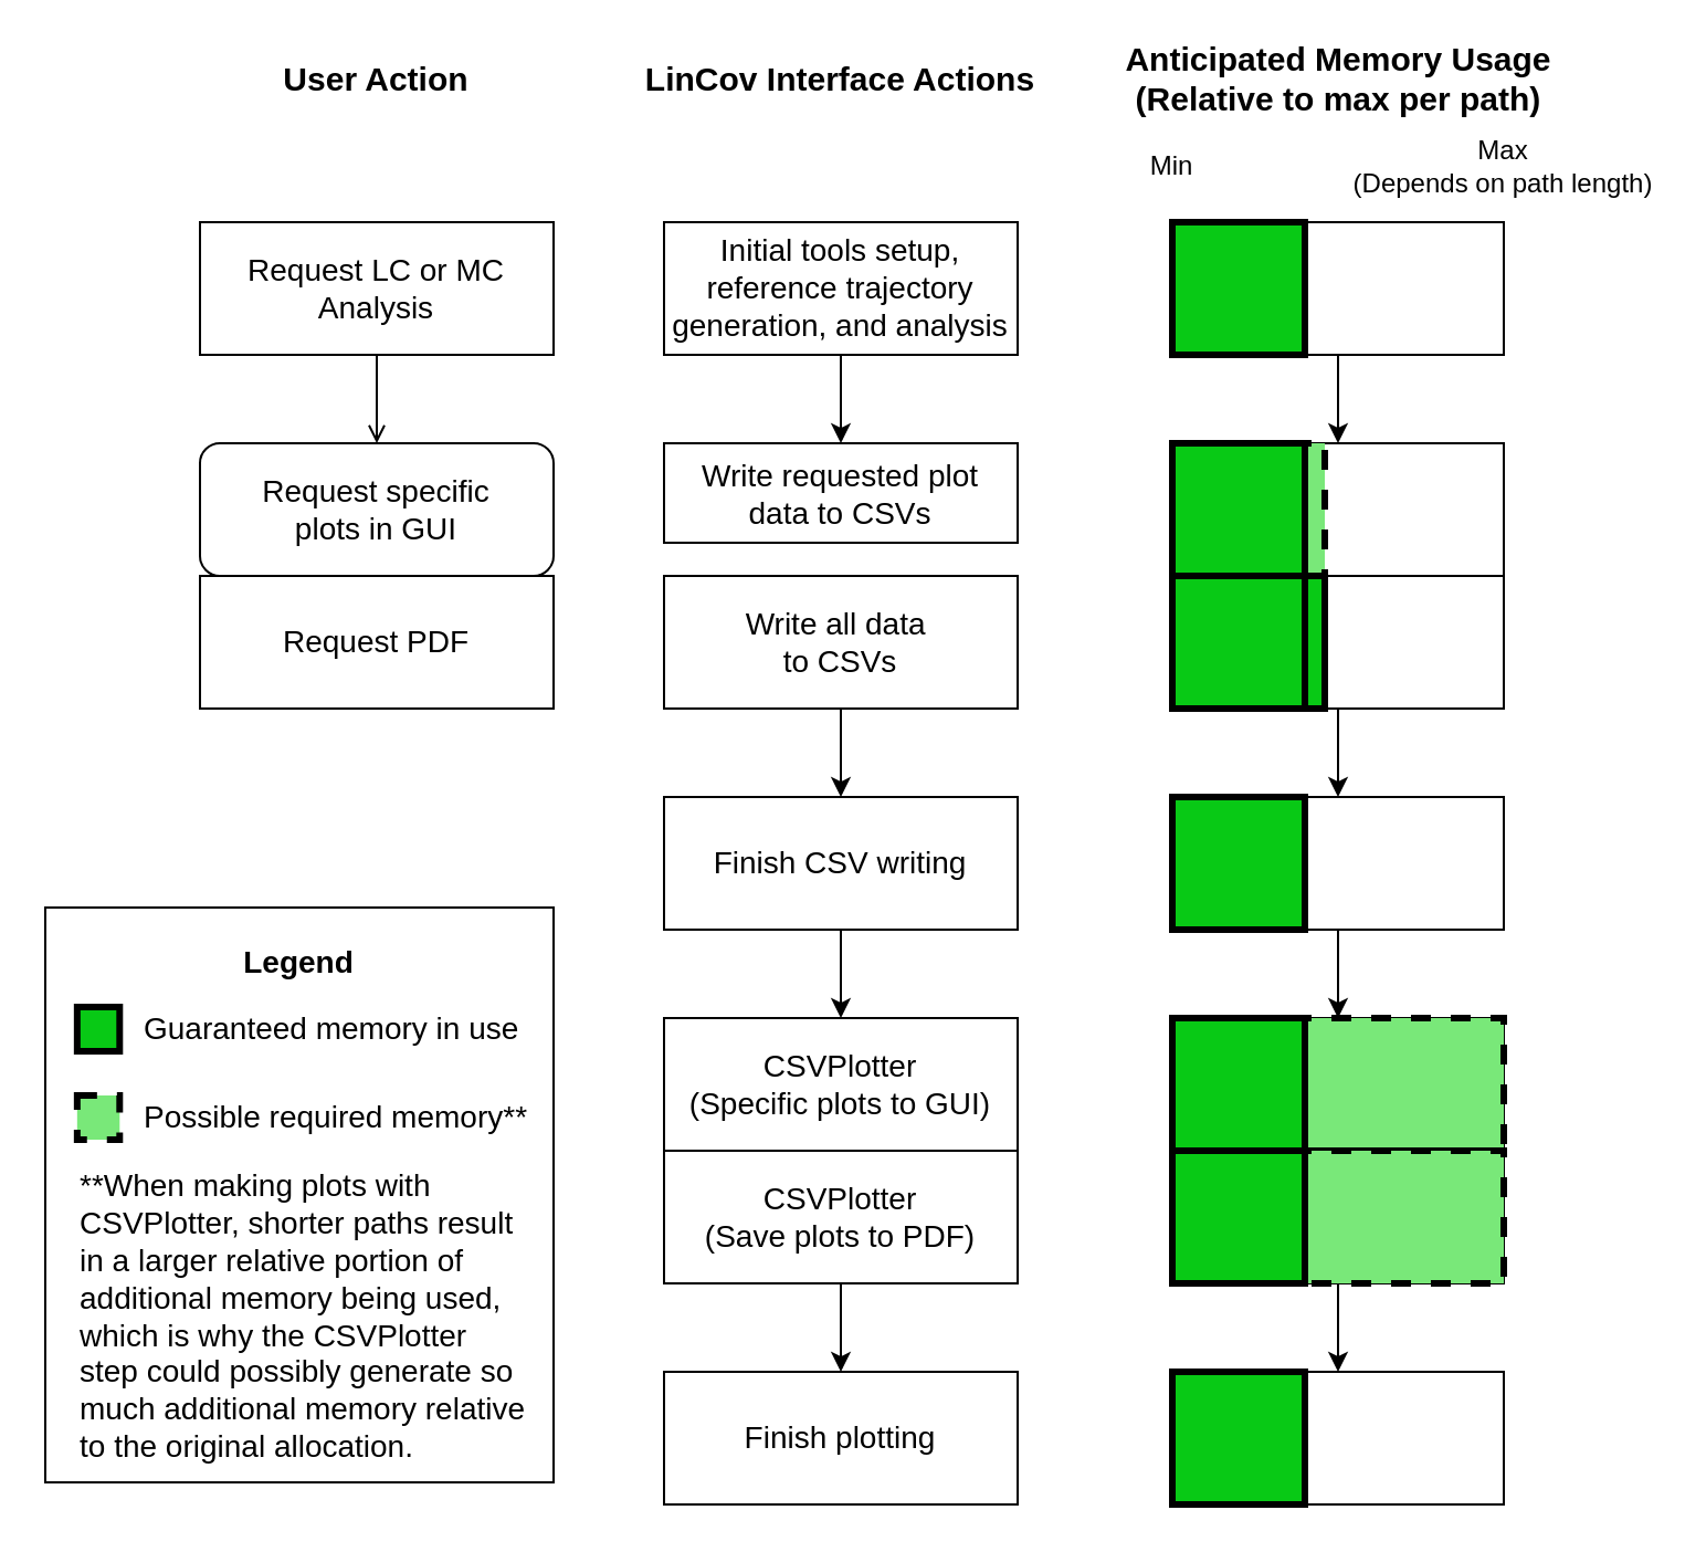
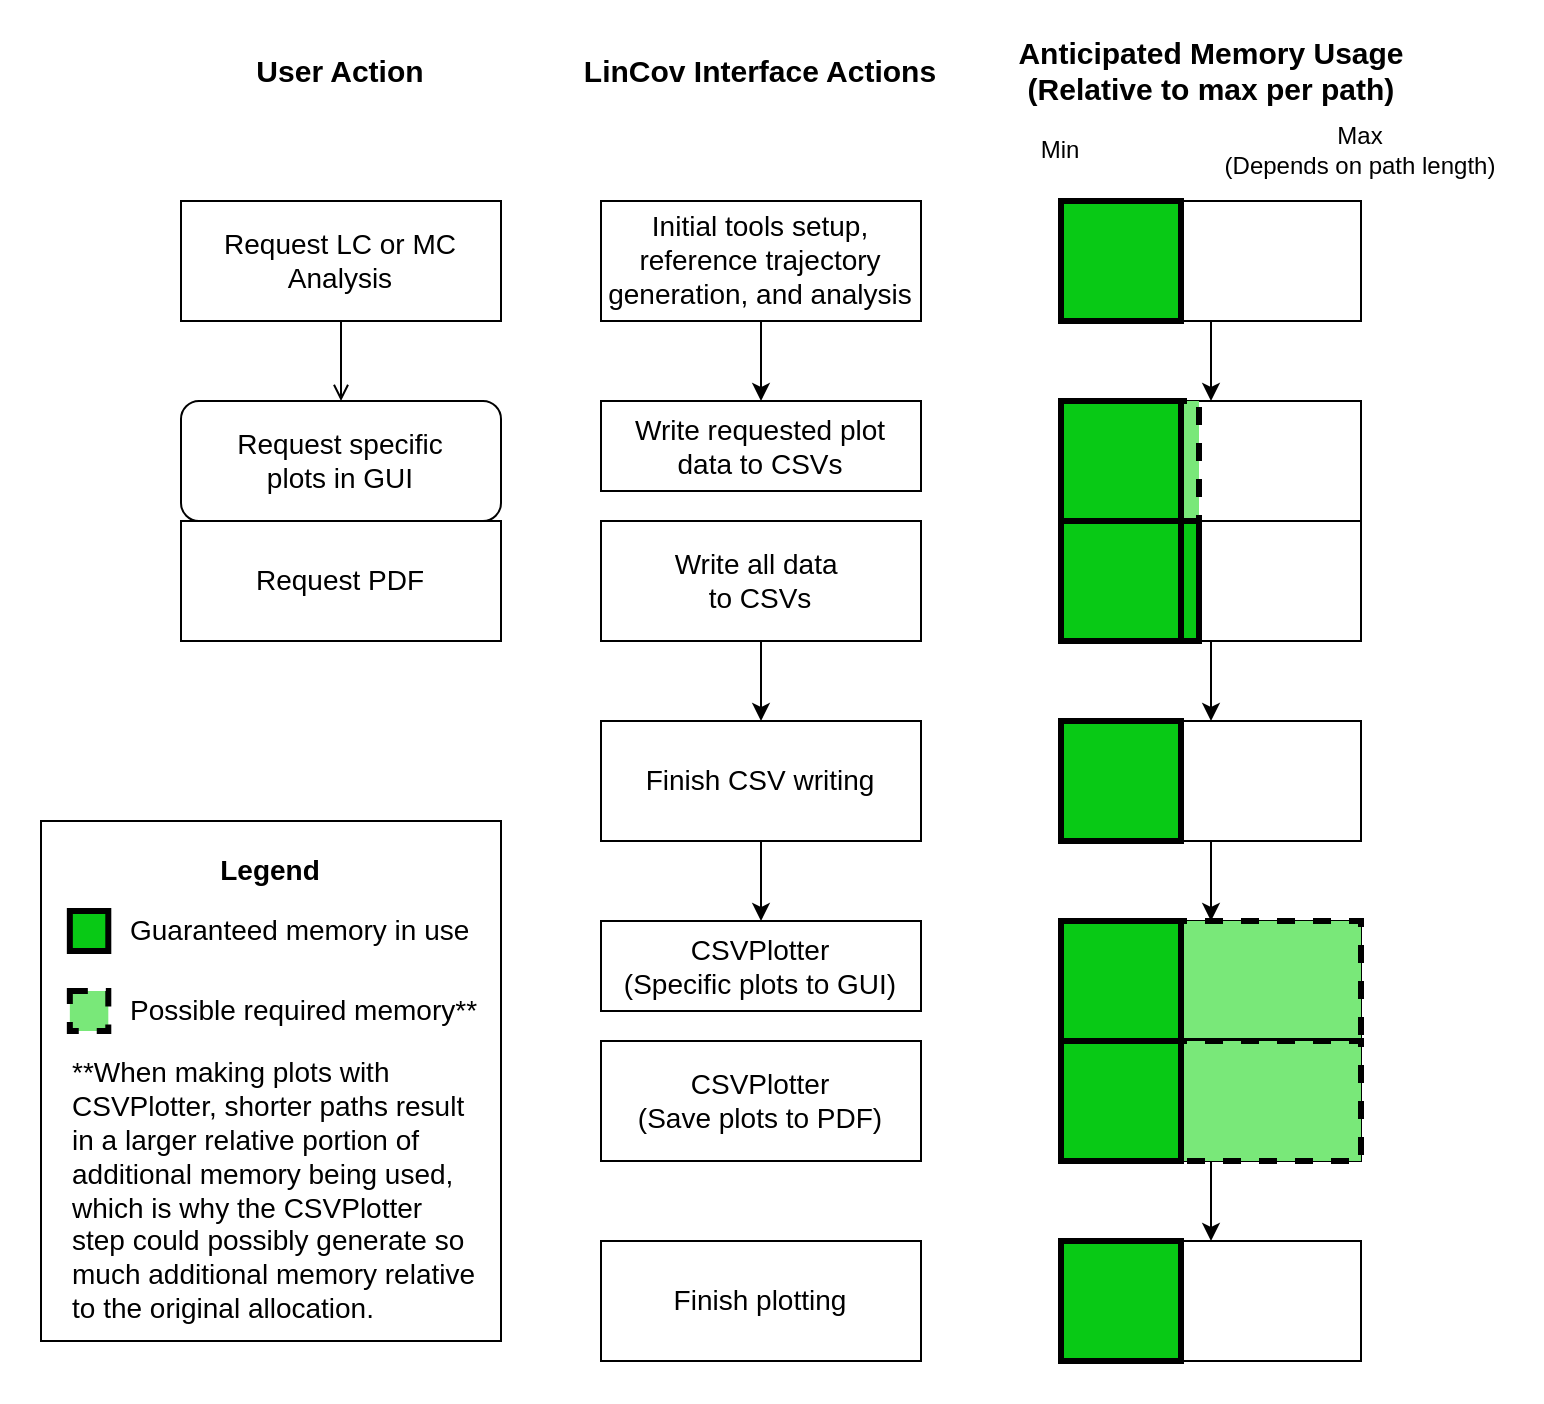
  <mxCell id="0" />
  <mxCell id="1" parent="0" />
  <mxCell id="2" value="" style="rounded=0;whiteSpace=wrap;html=1;" parent="1" vertex="1"><mxGeometry x="530" y="200" width="150" height="60" as="geometry" /></mxCell>
  <mxCell id="3" style="edgeStyle=orthogonalEdgeStyle;rounded=0;orthogonalLoop=1;jettySize=auto;html=1;exitX=0.5;exitY=1;exitDx=0;exitDy=0;entryX=0.5;entryY=0;entryDx=0;entryDy=0;endArrow=open;" parent="1" source="4" target="15" edge="1"><mxGeometry relative="1" as="geometry" /></mxCell>
  <mxCell id="4" value="Request LC or MC Analysis" style="rounded=0;whiteSpace=wrap;html=1;fontSize=14;" parent="1" vertex="1"><mxGeometry x="90" y="100" width="160" height="60" as="geometry" /></mxCell>
  <mxCell id="5" value="&lt;span style=&quot;font-size: 15px;&quot;&gt;&lt;b&gt;User Action&lt;/b&gt;&lt;/span&gt;" style="text;html=1;strokeColor=none;fillColor=none;align=center;verticalAlign=middle;whiteSpace=wrap;rounded=0;" parent="1" vertex="1"><mxGeometry x="110" y="20" width="120" height="30" as="geometry" /></mxCell>
  <mxCell id="6" value="&lt;span style=&quot;font-size: 15px;&quot;&gt;&lt;b&gt;LinCov Interface Actions&lt;/b&gt;&lt;/span&gt;" style="text;html=1;strokeColor=none;fillColor=none;align=center;verticalAlign=middle;whiteSpace=wrap;rounded=0;" parent="1" vertex="1"><mxGeometry x="280" y="20" width="200" height="30" as="geometry" /></mxCell>
  <mxCell id="7" style="edgeStyle=orthogonalEdgeStyle;rounded=0;orthogonalLoop=1;jettySize=auto;html=1;exitX=0.5;exitY=1;exitDx=0;exitDy=0;entryX=0.5;entryY=0;entryDx=0;entryDy=0;" parent="1" source="8" target="17" edge="1"><mxGeometry relative="1" as="geometry" /></mxCell>
  <mxCell id="8" value="Initial tools setup, reference trajectory generation, and analysis" style="rounded=0;whiteSpace=wrap;html=1;fontSize=14;" parent="1" vertex="1"><mxGeometry x="300" y="100" width="160" height="60" as="geometry" /></mxCell>
  <mxCell id="9" value="&lt;span style=&quot;font-size: 15px;&quot;&gt;&lt;b&gt;Anticipated Memory Usage&lt;br&gt;(Relative to max per path)&lt;br&gt;&lt;/b&gt;&lt;/span&gt;" style="text;html=1;strokeColor=none;fillColor=none;align=center;verticalAlign=middle;whiteSpace=wrap;rounded=0;" parent="1" vertex="1"><mxGeometry x="482.5" y="20" width="245" height="30" as="geometry" /></mxCell>
  <mxCell id="10" style="edgeStyle=orthogonalEdgeStyle;rounded=0;orthogonalLoop=1;jettySize=auto;html=1;exitX=0.5;exitY=1;exitDx=0;exitDy=0;entryX=0.5;entryY=0;entryDx=0;entryDy=0;" edge="1" parent="1" source="11" target="2"><mxGeometry relative="1" as="geometry" /></mxCell>
  <mxCell id="11" value="" style="rounded=0;whiteSpace=wrap;html=1;" parent="1" vertex="1"><mxGeometry x="530" y="100" width="150" height="60" as="geometry" /></mxCell>
  <mxCell id="12" value="" style="rounded=0;whiteSpace=wrap;html=1;fillColor=#08C915;strokeColor=#000000;strokeWidth=3;" parent="1" vertex="1"><mxGeometry x="530" y="100" width="60" height="60" as="geometry" /></mxCell>
  <mxCell id="13" value="Min" style="text;html=1;strokeColor=none;fillColor=none;align=center;verticalAlign=middle;whiteSpace=wrap;rounded=0;" parent="1" vertex="1"><mxGeometry x="500" y="60" width="60" height="30" as="geometry" /></mxCell>
  <mxCell id="14" value="Max &lt;br&gt;(Depends on path length)" style="text;html=1;strokeColor=none;fillColor=none;align=center;verticalAlign=middle;whiteSpace=wrap;rounded=0;" parent="1" vertex="1"><mxGeometry x="610" y="60" width="140" height="30" as="geometry" /></mxCell>
  <mxCell id="15" value="Request specific &lt;br style=&quot;font-size: 14px;&quot;&gt;plots in GUI" style="whiteSpace=wrap;html=1;fontSize=14;rounded=1;" parent="1" vertex="1"><mxGeometry x="90" y="200" width="160" height="60" as="geometry" /></mxCell>
  <mxCell id="16" value="Request PDF" style="rounded=0;whiteSpace=wrap;html=1;fontSize=14;" parent="1" vertex="1"><mxGeometry x="90" y="260" width="160" height="60" as="geometry" /></mxCell>
  <mxCell id="17" value="Write requested plot&lt;br style=&quot;font-size: 14px;&quot;&gt;data to CSVs" style="rounded=0;whiteSpace=wrap;html=1;fontSize=14;" parent="1" vertex="1"><mxGeometry x="300" y="200" width="160" height="45" as="geometry" /></mxCell>
  <mxCell id="18" style="edgeStyle=orthogonalEdgeStyle;rounded=0;orthogonalLoop=1;jettySize=auto;html=1;exitX=0.5;exitY=1;exitDx=0;exitDy=0;entryX=0.5;entryY=0;entryDx=0;entryDy=0;" parent="1" source="19" target="30" edge="1"><mxGeometry relative="1" as="geometry" /></mxCell>
  <mxCell id="19" value="Write all data&amp;nbsp;&lt;br style=&quot;font-size: 14px;&quot;&gt;to CSVs" style="rounded=0;whiteSpace=wrap;html=1;fontSize=14;" parent="1" vertex="1"><mxGeometry x="300" y="260" width="160" height="60" as="geometry" /></mxCell>
  <mxCell id="20" value="" style="rounded=0;whiteSpace=wrap;html=1;fillColor=#79E879;strokeColor=#000000;strokeWidth=3;dashed=1;" parent="1" vertex="1"><mxGeometry x="530" y="200" width="69" height="60" as="geometry" /></mxCell>
  <mxCell id="21" style="edgeStyle=orthogonalEdgeStyle;rounded=0;orthogonalLoop=1;jettySize=auto;html=1;entryX=0.5;entryY=0;entryDx=0;entryDy=0;" parent="1" source="22" target="27" edge="1"><mxGeometry relative="1" as="geometry" /></mxCell>
  <mxCell id="22" value="" style="rounded=0;whiteSpace=wrap;html=1;" parent="1" vertex="1"><mxGeometry x="530" y="260" width="150" height="60" as="geometry" /></mxCell>
  <mxCell id="23" value="" style="rounded=0;whiteSpace=wrap;html=1;fillColor=#08C915;strokeColor=#000000;strokeWidth=3;" parent="1" vertex="1"><mxGeometry x="530" y="260" width="69" height="60" as="geometry" /></mxCell>
  <mxCell id="24" value="" style="rounded=0;whiteSpace=wrap;html=1;fillColor=#08C915;strokeColor=#000000;strokeWidth=3;" parent="1" vertex="1"><mxGeometry x="530" y="200" width="60" height="60" as="geometry" /></mxCell>
  <mxCell id="25" value="" style="rounded=0;whiteSpace=wrap;html=1;fillColor=#08C915;strokeColor=#000000;strokeWidth=3;" parent="1" vertex="1"><mxGeometry x="530" y="260" width="60" height="60" as="geometry" /></mxCell>
  <mxCell id="26" style="edgeStyle=orthogonalEdgeStyle;rounded=0;orthogonalLoop=1;jettySize=auto;html=1;exitX=0.5;exitY=1;exitDx=0;exitDy=0;entryX=0.5;entryY=0;entryDx=0;entryDy=0;" parent="1" source="27" target="35" edge="1"><mxGeometry relative="1" as="geometry" /></mxCell>
  <mxCell id="27" value="" style="rounded=0;whiteSpace=wrap;html=1;" parent="1" vertex="1"><mxGeometry x="530" y="360" width="150" height="60" as="geometry" /></mxCell>
  <mxCell id="28" value="" style="rounded=0;whiteSpace=wrap;html=1;fillColor=#08C915;strokeColor=#000000;strokeWidth=3;" parent="1" vertex="1"><mxGeometry x="530" y="360" width="60" height="60" as="geometry" /></mxCell>
  <mxCell id="29" style="edgeStyle=orthogonalEdgeStyle;rounded=0;orthogonalLoop=1;jettySize=auto;html=1;exitX=0.5;exitY=1;exitDx=0;exitDy=0;entryX=0.5;entryY=0;entryDx=0;entryDy=0;" parent="1" source="30" target="31" edge="1"><mxGeometry relative="1" as="geometry" /></mxCell>
  <mxCell id="30" value="Finish CSV writing" style="rounded=0;whiteSpace=wrap;html=1;fontSize=14;" parent="1" vertex="1"><mxGeometry x="300" y="360" width="160" height="60" as="geometry" /></mxCell>
- <mxCell id="31" value="CSVPlotter &lt;br style=&quot;font-size: 14px;&quot;&gt;(Specific plots to GUI)" style="rounded=0;whiteSpace=wrap;html=1;fontSize=14;" parent="1" vertex="1"><mxGeometry x="300" y="460" width="160" height="60" as="geometry" /></mxCell>
- <mxCell id="32" style="edgeStyle=orthogonalEdgeStyle;rounded=0;orthogonalLoop=1;jettySize=auto;html=1;exitX=0.5;exitY=1;exitDx=0;exitDy=0;entryX=0.5;entryY=0;entryDx=0;entryDy=0;" parent="1" source="33" target="43" edge="1"><mxGeometry relative="1" as="geometry" /></mxCell>
+ <mxCell id="31" value="CSVPlotter &lt;br style=&quot;font-size: 14px;&quot;&gt;(Specific plots to GUI)" style="rounded=0;whiteSpace=wrap;html=1;fontSize=14;" parent="1" vertex="1"><mxGeometry x="300" y="460" width="160" height="45" as="geometry" /></mxCell>
  <mxCell id="33" value="CSVPlotter &lt;br style=&quot;font-size: 14px;&quot;&gt;(Save plots to PDF)" style="rounded=0;whiteSpace=wrap;html=1;fontSize=14;" parent="1" vertex="1"><mxGeometry x="300" y="520" width="160" height="60" as="geometry" /></mxCell>
  <mxCell id="34" value="" style="rounded=0;whiteSpace=wrap;html=1;" parent="1" vertex="1"><mxGeometry x="530" y="460" width="150" height="60" as="geometry" /></mxCell>
  <mxCell id="35" value="" style="rounded=0;whiteSpace=wrap;html=1;fillColor=#79E879;strokeColor=#000000;strokeWidth=3;dashed=1;" parent="1" vertex="1"><mxGeometry x="530" y="460" width="150" height="60" as="geometry" /></mxCell>
  <mxCell id="36" value="" style="rounded=0;whiteSpace=wrap;html=1;fillColor=#08C915;strokeColor=#000000;strokeWidth=3;" parent="1" vertex="1"><mxGeometry x="530" y="460" width="60" height="60" as="geometry" /></mxCell>
  <mxCell id="37" style="edgeStyle=orthogonalEdgeStyle;rounded=0;orthogonalLoop=1;jettySize=auto;html=1;exitX=0.5;exitY=1;exitDx=0;exitDy=0;entryX=0.5;entryY=0;entryDx=0;entryDy=0;" parent="1" source="38" target="41" edge="1"><mxGeometry relative="1" as="geometry" /></mxCell>
  <mxCell id="38" value="" style="rounded=0;whiteSpace=wrap;html=1;" parent="1" vertex="1"><mxGeometry x="530" y="520" width="150" height="60" as="geometry" /></mxCell>
  <mxCell id="39" value="" style="rounded=0;whiteSpace=wrap;html=1;fillColor=#79E879;strokeColor=#000000;strokeWidth=3;dashed=1;" parent="1" vertex="1"><mxGeometry x="530" y="520" width="150" height="60" as="geometry" /></mxCell>
  <mxCell id="40" value="" style="rounded=0;whiteSpace=wrap;html=1;fillColor=#08C915;strokeColor=#000000;strokeWidth=3;" parent="1" vertex="1"><mxGeometry x="530" y="520" width="60" height="60" as="geometry" /></mxCell>
  <mxCell id="41" value="" style="rounded=0;whiteSpace=wrap;html=1;" parent="1" vertex="1"><mxGeometry x="530" y="620" width="150" height="60" as="geometry" /></mxCell>
  <mxCell id="42" value="" style="rounded=0;whiteSpace=wrap;html=1;fillColor=#08C915;strokeColor=#000000;strokeWidth=3;" parent="1" vertex="1"><mxGeometry x="530" y="620" width="60" height="60" as="geometry" /></mxCell>
  <mxCell id="43" value="Finish plotting" style="rounded=0;whiteSpace=wrap;html=1;fontSize=14;" parent="1" vertex="1"><mxGeometry x="300" y="620" width="160" height="60" as="geometry" /></mxCell>
  <mxCell id="44" value="" style="rounded=0;whiteSpace=wrap;html=1;strokeWidth=1;fontSize=14;" parent="1" vertex="1"><mxGeometry x="20" y="410" width="230" height="260" as="geometry" /></mxCell>
  <mxCell id="45" value="" style="rounded=0;whiteSpace=wrap;html=1;fillColor=#08C915;strokeColor=#000000;strokeWidth=3;" parent="1" vertex="1"><mxGeometry x="34.423" y="455" width="19.231" height="20" as="geometry" /></mxCell>
  <mxCell id="46" value="&lt;font size=&quot;1&quot; style=&quot;&quot;&gt;&lt;b style=&quot;font-size: 14px;&quot;&gt;Legend&lt;/b&gt;&lt;/font&gt;" style="text;html=1;strokeColor=none;fillColor=none;align=center;verticalAlign=middle;whiteSpace=wrap;rounded=0;dashed=1;strokeWidth=3;" parent="1" vertex="1"><mxGeometry x="106.151" y="420" width="57.692" height="30" as="geometry" /></mxCell>
  <mxCell id="47" value="Guaranteed memory in use" style="text;html=1;strokeColor=none;fillColor=none;align=left;verticalAlign=middle;whiteSpace=wrap;rounded=0;dashed=1;strokeWidth=3;fontSize=14;" parent="1" vertex="1"><mxGeometry x="63.269" y="450" width="173.077" height="30" as="geometry" /></mxCell>
  <mxCell id="48" value="" style="rounded=0;whiteSpace=wrap;html=1;fillColor=#79E879;strokeColor=#000000;strokeWidth=3;dashed=1;" parent="1" vertex="1"><mxGeometry x="34.423" y="495" width="19.231" height="20" as="geometry" /></mxCell>
  <mxCell id="49" value="Possible required memory**" style="text;html=1;strokeColor=none;fillColor=none;align=left;verticalAlign=middle;whiteSpace=wrap;rounded=0;dashed=1;strokeWidth=3;fontSize=14;" parent="1" vertex="1"><mxGeometry x="63.269" y="490" width="177.885" height="30" as="geometry" /></mxCell>
  <mxCell id="50" value="**When making plots with CSVPlotter, shorter paths result in a larger relative portion of additional memory being used, which is why the CSVPlotter step could possibly generate so much additional memory relative to the original allocation." style="text;html=1;strokeColor=none;fillColor=none;align=left;verticalAlign=middle;whiteSpace=wrap;rounded=0;dashed=1;strokeWidth=3;fontSize=14;" vertex="1" parent="1"><mxGeometry x="34.42" y="520" width="205.58" height="150" as="geometry" /></mxCell>
